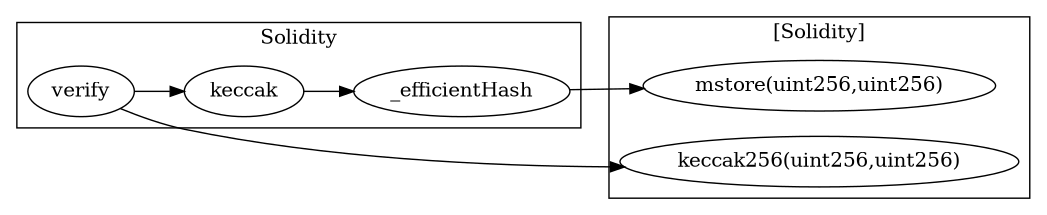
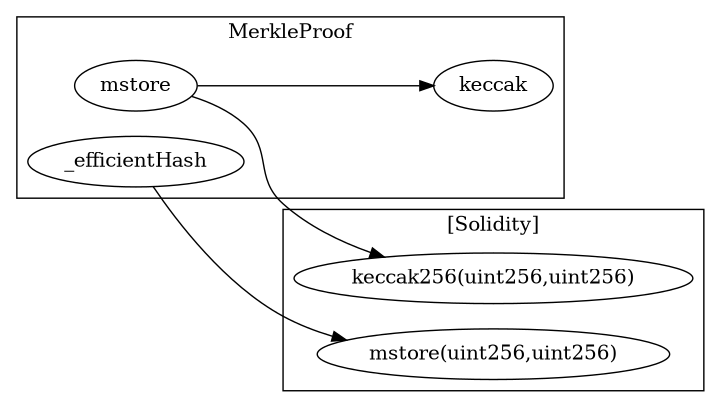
  strict digraph {
    rankdir=LR
-   n1 [label=verify]
+   n1 [label=mstore]
    n2 [label=keccak]
    n3 [label=_efficientHash]
    "keccak256(uint256,uint256)"
    "mstore(uint256,uint256)"
    subgraph cluster_1 {
-     label=Solidity
+     label=MerkleProof
      n1
      n2
      n3
    }
    subgraph cluster_2 {
      label="[Solidity]"
      "keccak256(uint256,uint256)"
      "mstore(uint256,uint256)"
    }
    n1 -> n2
    n1 -> "keccak256(uint256,uint256)"
-   n2 -> n3
    n3 -> "mstore(uint256,uint256)"
  }
